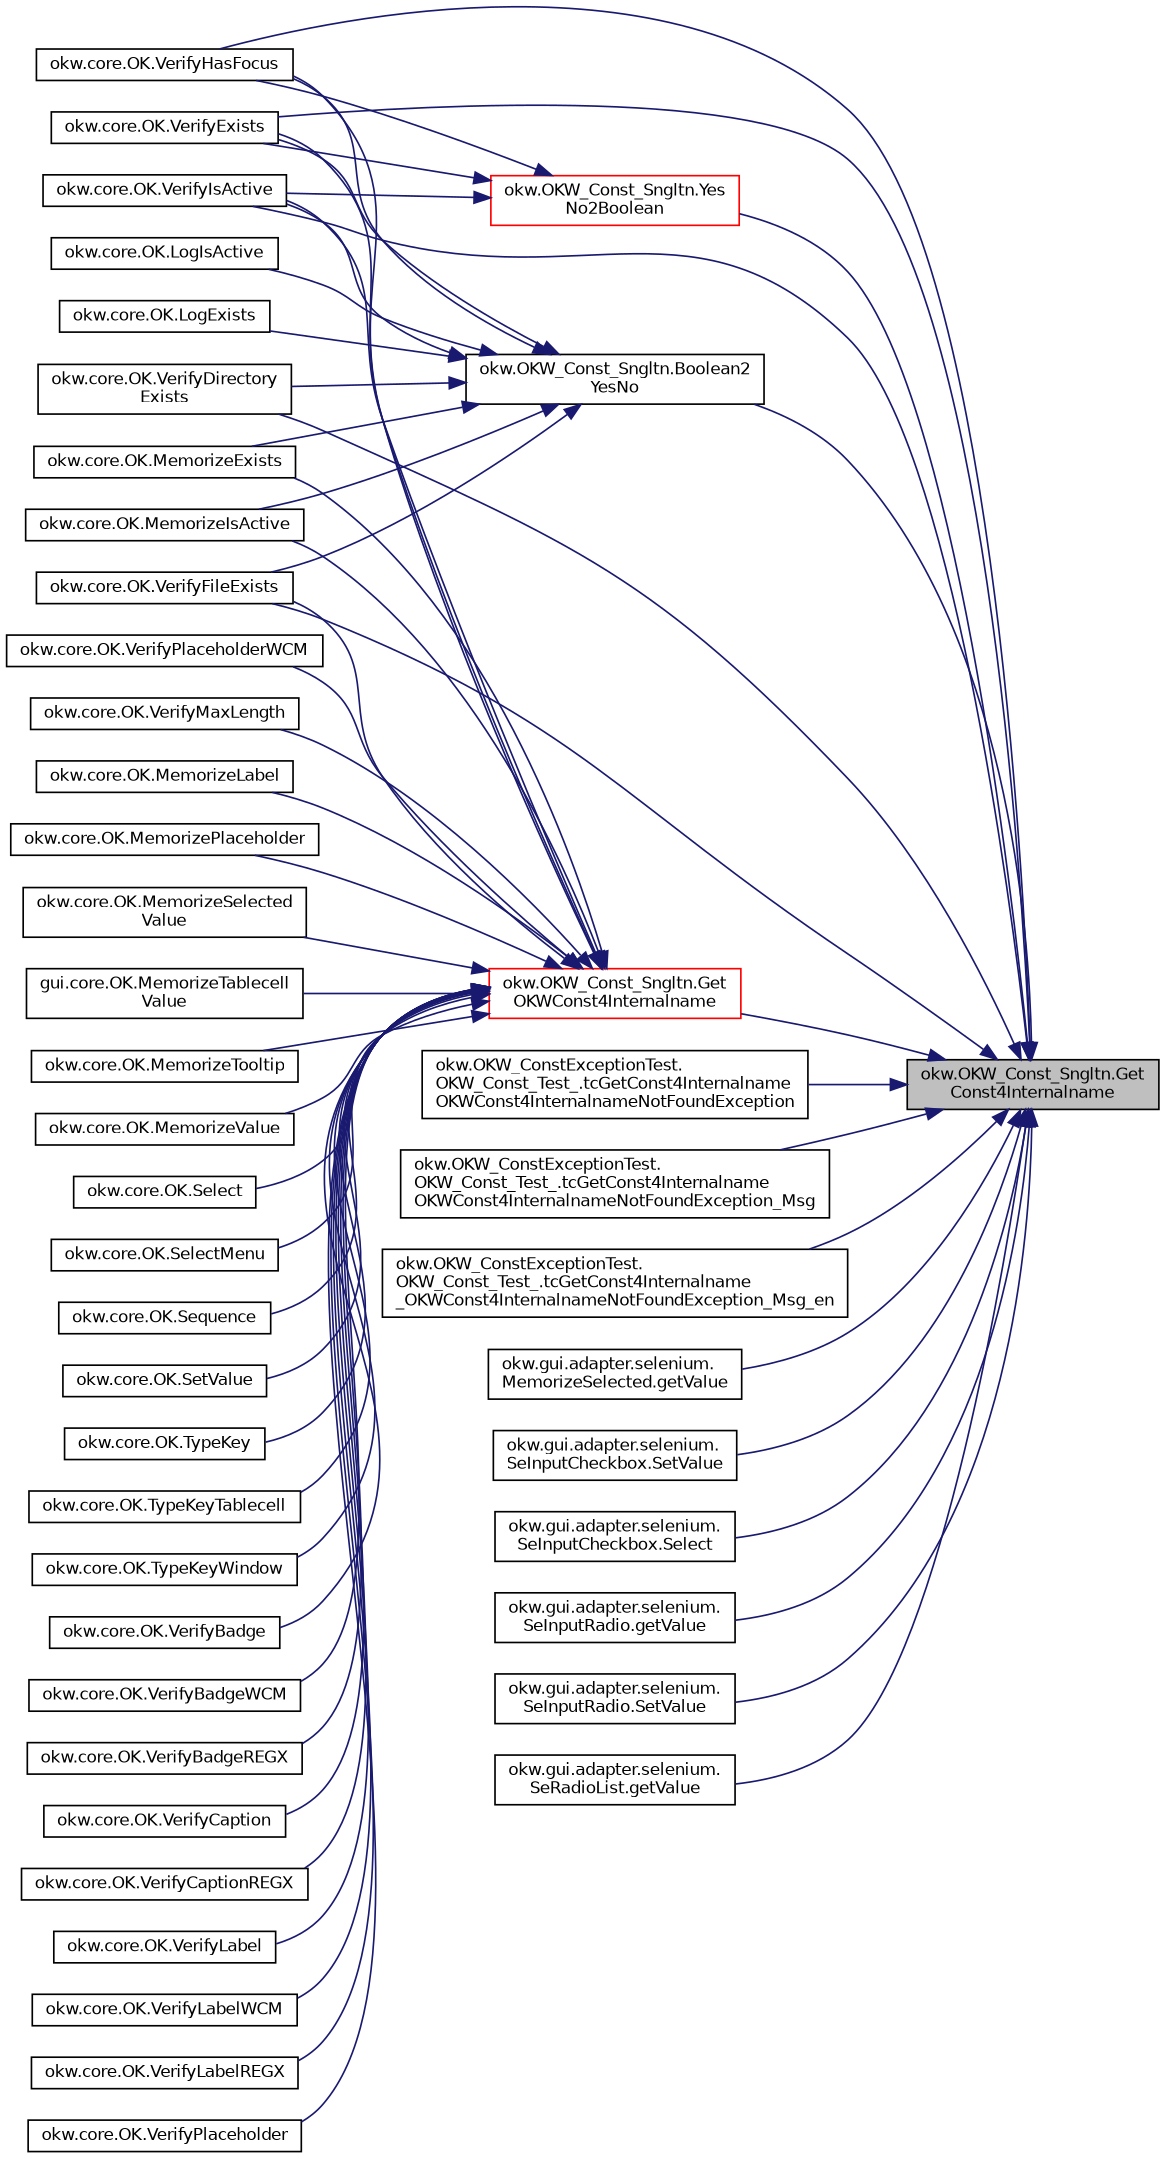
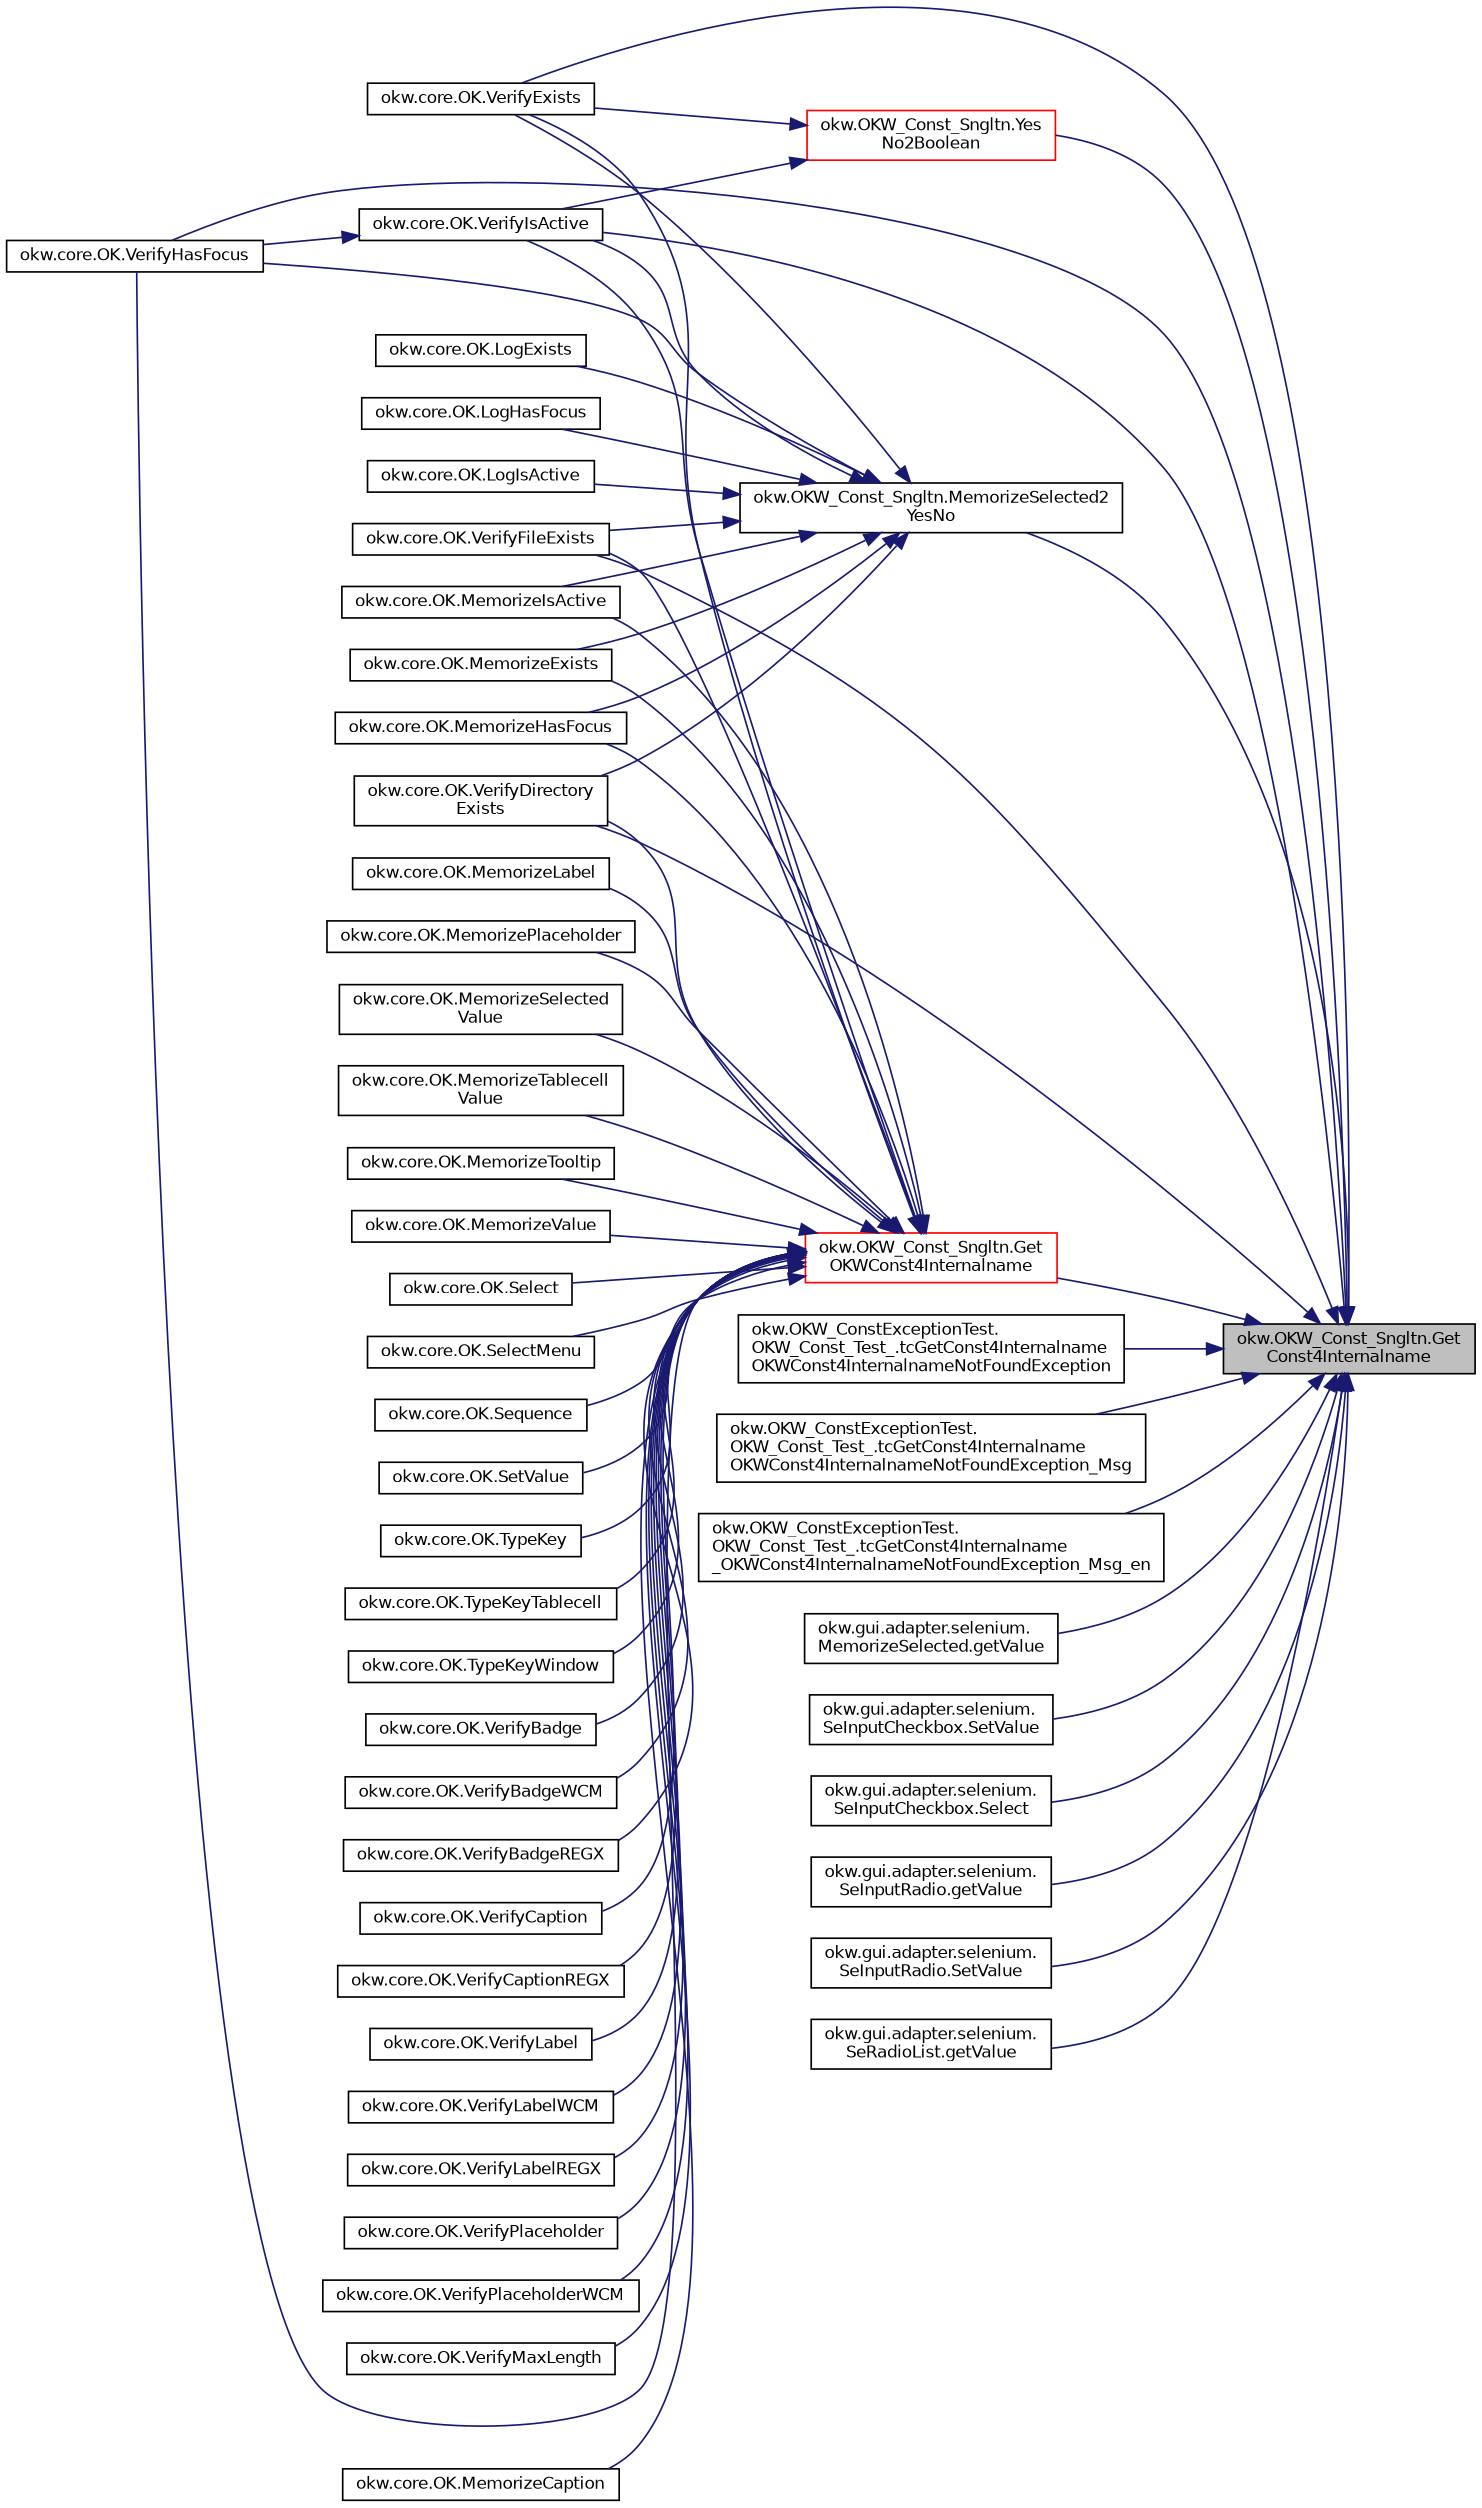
  digraph {
    rankdir=RL
    node [color=black fillcolor=white fontname=Helvetica fontsize=10 shape=record style=filled]
    edge [color=midnightblue dir=back fontname=Helvetica fontsize=10 labelfontname=Helvetica labelfontsize=10 style=solid]
    n1 [fillcolor=grey75 fontcolor=black height=0.2 label="okw.OKW_Const_Sngltn.Get\lConst4Internalname" width=0.4]
    n2 [height=0.2 label="okw.core.OK.VerifyExists" width=0.4]
    n3 [height=0.2 label="okw.core.OK.VerifyHasFocus" width=0.4]
    n4 [height=0.2 label="okw.core.OK.VerifyIsActive" width=0.4]
    n5 [height=0.2 label="okw.core.OK.VerifyFileExists" width=0.4]
    n6 [height=0.2 label="okw.core.OK.VerifyDirectory\lExists" width=0.4]
-   n7 [height=0.2 label="okw.OKW_Const_Sngltn.Boolean2\lYesNo" width=0.4]
+   n7 [height=0.2 label="okw.OKW_Const_Sngltn.MemorizeSelected2\lYesNo" width=0.4]
    n8 [color=red height=0.2 label="okw.OKW_Const_Sngltn.Get\lOKWConst4Internalname" width=0.4]
    n9 [color=red height=0.2 label="okw.OKW_Const_Sngltn.Yes\lNo2Boolean" width=0.4]
    n10 [height=0.2 label="okw.OKW_ConstExceptionTest.\lOKW_Const_Test_.tcGetConst4Internalname\lOKWConst4InternalnameNotFoundException" width=0.4]
    n11 [height=0.2 label="okw.OKW_ConstExceptionTest.\lOKW_Const_Test_.tcGetConst4Internalname\lOKWConst4InternalnameNotFoundException_Msg" width=0.4]
    n12 [height=0.2 label="okw.OKW_ConstExceptionTest.\lOKW_Const_Test_.tcGetConst4Internalname\l_OKWConst4InternalnameNotFoundException_Msg_en" width=0.4]
    n13 [height=0.2 label="okw.gui.adapter.selenium.\lMemorizeSelected.getValue" width=0.4]
    n14 [height=0.2 label="okw.gui.adapter.selenium.\lSeInputCheckbox.SetValue" width=0.4]
    n15 [height=0.2 label="okw.gui.adapter.selenium.\lSeInputCheckbox.Select" width=0.4]
    n16 [height=0.2 label="okw.gui.adapter.selenium.\lSeInputRadio.getValue" width=0.4]
    n17 [height=0.2 label="okw.gui.adapter.selenium.\lSeInputRadio.SetValue" width=0.4]
    n18 [height=0.2 label="okw.gui.adapter.selenium.\lSeRadioList.getValue" width=0.4]
    n19 [height=0.2 label="okw.core.OK.LogExists" width=0.4]
+   n20 [height=0.2 label="okw.core.OK.LogHasFocus" width=0.4]
    n21 [height=0.2 label="okw.core.OK.LogIsActive" width=0.4]
    n22 [height=0.2 label="okw.core.OK.MemorizeExists" width=0.4]
+   n23 [height=0.2 label="okw.core.OK.MemorizeHasFocus" width=0.4]
    n24 [height=0.2 label="okw.core.OK.MemorizeIsActive" width=0.4]
+   n25 [height=0.2 label="okw.core.OK.MemorizeCaption" width=0.4]
    n26 [height=0.2 label="okw.core.OK.MemorizeLabel" width=0.4]
    n27 [height=0.2 label="okw.core.OK.MemorizePlaceholder" width=0.4]
    n28 [height=0.2 label="okw.core.OK.MemorizeSelected\lValue" width=0.4]
-   n29 [height=0.2 label="gui.core.OK.MemorizeTablecell\lValue" width=0.4]
+   n29 [height=0.2 label="okw.core.OK.MemorizeTablecell\lValue" width=0.4]
    n30 [height=0.2 label="okw.core.OK.MemorizeTooltip" width=0.4]
    n31 [height=0.2 label="okw.core.OK.MemorizeValue" width=0.4]
    n32 [height=0.2 label="okw.core.OK.Select" width=0.4]
    n33 [height=0.2 label="okw.core.OK.SelectMenu" width=0.4]
    n34 [height=0.2 label="okw.core.OK.Sequence" width=0.4]
    n35 [height=0.2 label="okw.core.OK.SetValue" width=0.4]
    n36 [height=0.2 label="okw.core.OK.TypeKey" width=0.4]
    n37 [height=0.2 label="okw.core.OK.TypeKeyTablecell" width=0.4]
    n38 [height=0.2 label="okw.core.OK.TypeKeyWindow" width=0.4]
    n39 [height=0.2 label="okw.core.OK.VerifyBadge" width=0.4]
    n40 [height=0.2 label="okw.core.OK.VerifyBadgeWCM" width=0.4]
    n41 [height=0.2 label="okw.core.OK.VerifyBadgeREGX" width=0.4]
    n42 [height=0.2 label="okw.core.OK.VerifyCaption" width=0.4]
    n43 [height=0.2 label="okw.core.OK.VerifyCaptionREGX" width=0.4]
    n44 [height=0.2 label="okw.core.OK.VerifyLabel" width=0.4]
    n45 [height=0.2 label="okw.core.OK.VerifyLabelWCM" width=0.4]
    n46 [height=0.2 label="okw.core.OK.VerifyLabelREGX" width=0.4]
    n47 [height=0.2 label="okw.core.OK.VerifyPlaceholder" width=0.4]
    n48 [height=0.2 label="okw.core.OK.VerifyPlaceholderWCM" width=0.4]
    n49 [height=0.2 label="okw.core.OK.VerifyMaxLength" width=0.4]
    n1 -> n2
    n1 -> n3
    n1 -> n4
    n1 -> n5
    n1 -> n6
    n1 -> n7
    n1 -> n8
    n1 -> n9
    n1 -> n10
    n1 -> n11
    n1 -> n12
    n1 -> n13
    n1 -> n14
    n1 -> n15
    n1 -> n16
    n1 -> n17
    n1 -> n18
    n7 -> n2
    n7 -> n3
    n7 -> n4
    n7 -> n5
    n7 -> n6
    n7 -> n19
+   n7 -> n20
    n7 -> n21
    n7 -> n22
+   n7 -> n23
    n7 -> n24
    n8 -> n2
    n8 -> n3
    n8 -> n4
    n8 -> n5
+   n8 -> n6
    n8 -> n22
+   n8 -> n23
    n8 -> n24
+   n8 -> n25
    n8 -> n26
    n8 -> n27
    n8 -> n28
    n8 -> n29
    n8 -> n30
    n8 -> n31
    n8 -> n32
    n8 -> n33
    n8 -> n34
    n8 -> n35
    n8 -> n36
    n8 -> n37
    n8 -> n38
    n8 -> n39
    n8 -> n40
    n8 -> n41
    n8 -> n42
    n8 -> n43
    n8 -> n44
    n8 -> n45
    n8 -> n46
    n8 -> n47
    n8 -> n48
    n8 -> n49
    n9 -> n2
-   n9 -> n3
+   n4 -> n3
    n9 -> n4
  }
